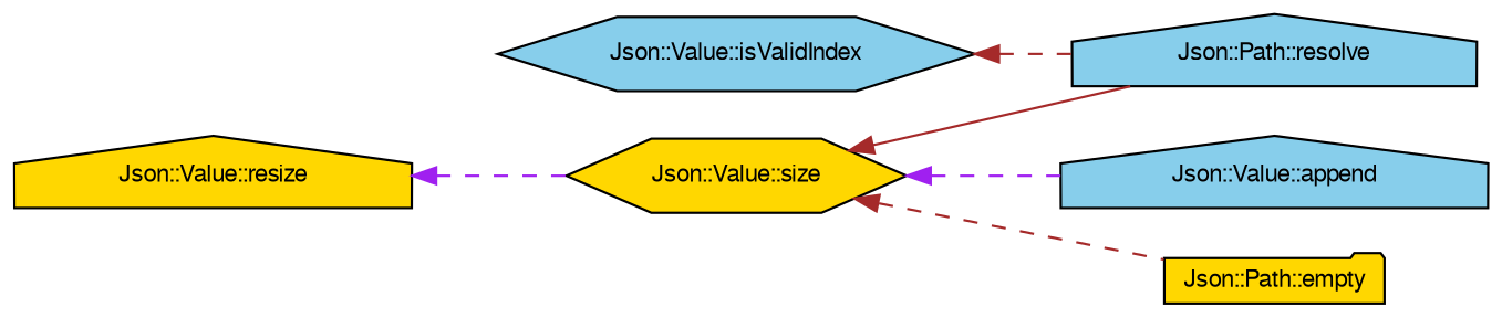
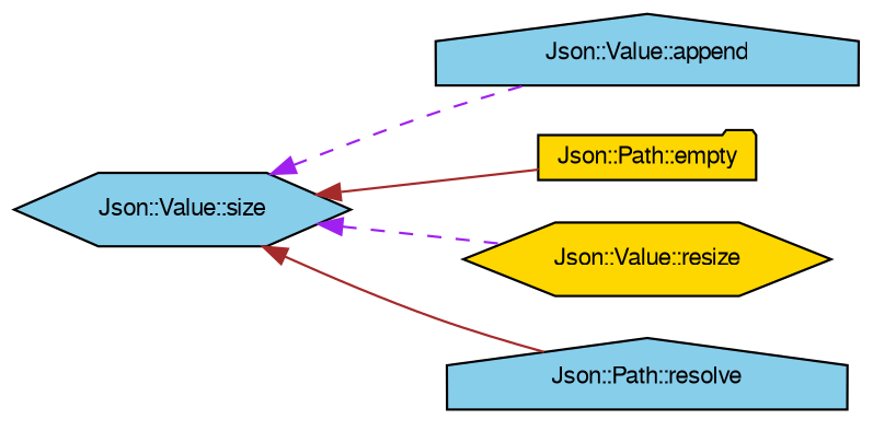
  digraph {
    rankdir=LR
    node [color=black fillcolor=skyblue fontname=FreeSans fontsize=10 shape=hexagon style=filled]
    edge [color=brown dir=back fontname=FreeSans fontsize=10 labelfontname=FreeSans labelfontsize=10 style=dashed]
-   n1 [fillcolor=gold fontcolor=black height=0.2 label="Json::Value::size" width=0.4]
+   n1 [fontcolor=black height=0.2 label="Json::Value::size" width=0.4]
    n2 [height=0.2 label="Json::Value::append" shape=house width=0.4]
    n3 [fillcolor=gold height=0.2 label="Json::Path::empty" shape=folder width=0.4]
-   n4 [fillcolor=gold height=0.2 label="Json::Value::resize" shape=house width=0.4]
+   n4 [fillcolor=gold height=0.2 label="Json::Value::resize" width=0.4]
    n5 [height=0.2 label="Json::Path::resolve" shape=house width=0.4]
-   n6 [height=0.2 label="Json::Value::isValidIndex" width=0.4]
    n1 -> n2 [color=purple]
-   n1 -> n3
-   n4 -> n1 [color=purple]
+   n1 -> n3 [style=solid]
+   n1 -> n4 [color=purple]
    n1 -> n5 [style=solid]
-   n6 -> n5
  }
